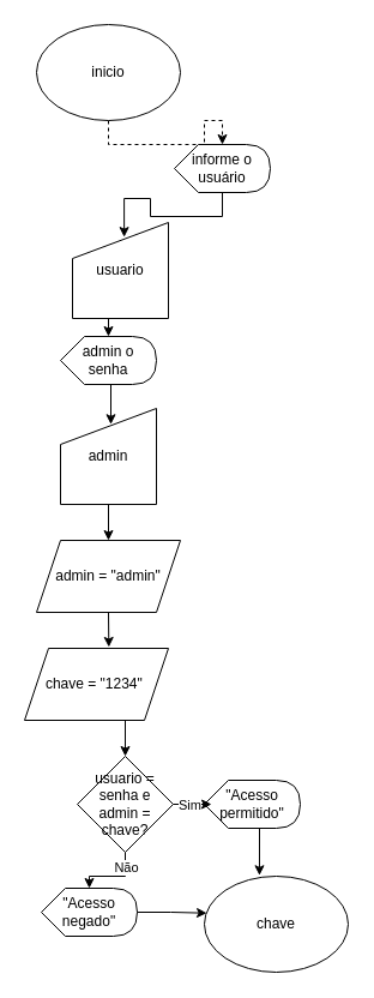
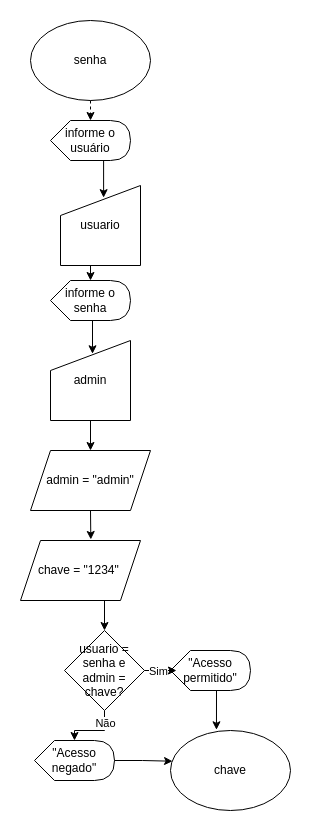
  <mxCell id="0" />
  <mxCell id="1" parent="0" />
- <mxCell id="2" value="inicio" style="ellipse;whiteSpace=wrap;html=1;" vertex="1" parent="1"><mxGeometry x="30" y="20" width="120" height="80" as="geometry" /></mxCell>
- <mxCell id="3" value="informe o usuário" style="shape=display;whiteSpace=wrap;html=1;" vertex="1" parent="1"><mxGeometry x="145" y="120" width="80" height="40" as="geometry" /></mxCell>
+ <mxCell id="2" value="senha" style="ellipse;whiteSpace=wrap;html=1;" vertex="1" parent="1"><mxGeometry x="30" y="20" width="120" height="80" as="geometry" /></mxCell>
+ <mxCell id="3" value="informe o usuário" style="shape=display;whiteSpace=wrap;html=1;" vertex="1" parent="1"><mxGeometry x="50" y="120" width="80" height="40" as="geometry" /></mxCell>
  <mxCell id="4" value="usuario" style="shape=manualInput;whiteSpace=wrap;html=1;" vertex="1" parent="1"><mxGeometry x="60" y="185" width="80" height="80" as="geometry" /></mxCell>
- <mxCell id="5" value="admin o senha" style="shape=display;whiteSpace=wrap;html=1;" vertex="1" parent="1"><mxGeometry x="50" y="280" width="80" height="40" as="geometry" /></mxCell>
+ <mxCell id="5" value="informe o senha" style="shape=display;whiteSpace=wrap;html=1;" vertex="1" parent="1"><mxGeometry x="50" y="280" width="80" height="40" as="geometry" /></mxCell>
  <mxCell id="6" style="edgeStyle=orthogonalEdgeStyle;rounded=0;orthogonalLoop=1;jettySize=auto;html=1;exitX=0.5;exitY=1;exitDx=0;exitDy=0;entryX=0.5;entryY=0;entryDx=0;entryDy=0;" edge="1" parent="1" source="7" target="12"><mxGeometry relative="1" as="geometry" /></mxCell>
  <mxCell id="7" value="admin" style="shape=manualInput;whiteSpace=wrap;html=1;" vertex="1" parent="1"><mxGeometry x="50" y="340" width="80" height="80" as="geometry" /></mxCell>
  <mxCell id="8" style="edgeStyle=orthogonalEdgeStyle;rounded=0;orthogonalLoop=1;jettySize=auto;html=1;exitX=0.5;exitY=1;exitDx=0;exitDy=0;entryX=0;entryY=0;entryDx=40;entryDy=0;entryPerimeter=0;dashed=1;" edge="1" parent="1" source="2" target="3"><mxGeometry relative="1" as="geometry" /></mxCell>
  <mxCell id="9" style="edgeStyle=orthogonalEdgeStyle;rounded=0;orthogonalLoop=1;jettySize=auto;html=1;exitX=0;exitY=0;exitDx=40;exitDy=40;exitPerimeter=0;entryX=0.539;entryY=0.152;entryDx=0;entryDy=0;entryPerimeter=0;" edge="1" parent="1" source="3" target="4"><mxGeometry relative="1" as="geometry" /></mxCell>
  <mxCell id="10" style="edgeStyle=orthogonalEdgeStyle;rounded=0;orthogonalLoop=1;jettySize=auto;html=1;exitX=0.5;exitY=1;exitDx=0;exitDy=0;entryX=0;entryY=0;entryDx=40;entryDy=0;entryPerimeter=0;" edge="1" parent="1" source="4" target="5"><mxGeometry relative="1" as="geometry" /></mxCell>
  <mxCell id="11" style="edgeStyle=orthogonalEdgeStyle;rounded=0;orthogonalLoop=1;jettySize=auto;html=1;exitX=0;exitY=0;exitDx=40;exitDy=40;exitPerimeter=0;entryX=0.525;entryY=0.166;entryDx=0;entryDy=0;entryPerimeter=0;" edge="1" parent="1" source="5" target="7"><mxGeometry relative="1" as="geometry" /></mxCell>
  <mxCell id="12" value="admin = &quot;admin&quot;" style="shape=parallelogram;perimeter=parallelogramPerimeter;whiteSpace=wrap;html=1;fixedSize=1;" vertex="1" parent="1"><mxGeometry x="30" y="450" width="120" height="60" as="geometry" /></mxCell>
  <mxCell id="13" style="edgeStyle=orthogonalEdgeStyle;rounded=0;orthogonalLoop=1;jettySize=auto;html=1;exitX=0.5;exitY=1;exitDx=0;exitDy=0;entryX=0.5;entryY=0;entryDx=0;entryDy=0;" edge="1" parent="1" source="14" target="16"><mxGeometry relative="1" as="geometry" /></mxCell>
  <mxCell id="14" value="chave = &quot;1234&quot;&amp;nbsp;" style="shape=parallelogram;perimeter=parallelogramPerimeter;whiteSpace=wrap;html=1;fixedSize=1;" vertex="1" parent="1"><mxGeometry x="20" y="540" width="120" height="60" as="geometry" /></mxCell>
  <mxCell id="15" style="edgeStyle=orthogonalEdgeStyle;rounded=0;orthogonalLoop=1;jettySize=auto;html=1;exitX=0.5;exitY=1;exitDx=0;exitDy=0;entryX=0.586;entryY=-0.017;entryDx=0;entryDy=0;entryPerimeter=0;" edge="1" parent="1" source="12" target="14"><mxGeometry relative="1" as="geometry" /></mxCell>
  <mxCell id="16" value="usuario = senha e admin = chave?" style="rhombus;whiteSpace=wrap;html=1;" vertex="1" parent="1"><mxGeometry x="64" y="630" width="80" height="80" as="geometry" /></mxCell>
  <mxCell id="17" value="&quot;Acesso negado&quot;" style="shape=display;whiteSpace=wrap;html=1;" vertex="1" parent="1"><mxGeometry x="34" y="740" width="80" height="40" as="geometry" /></mxCell>
  <mxCell id="18" value="&quot;Acesso permitido&quot;" style="shape=display;whiteSpace=wrap;html=1;" vertex="1" parent="1"><mxGeometry x="170" y="650" width="80" height="40" as="geometry" /></mxCell>
  <mxCell id="19" style="edgeStyle=orthogonalEdgeStyle;rounded=0;orthogonalLoop=1;jettySize=auto;html=1;exitX=0.5;exitY=1;exitDx=0;exitDy=0;entryX=0;entryY=0;entryDx=40;entryDy=0;entryPerimeter=0;" edge="1" parent="1" source="16" target="17"><mxGeometry relative="1" as="geometry" /></mxCell>
  <mxCell id="20" value="Não" style="edgeLabel;html=1;align=center;verticalAlign=middle;resizable=0;points=[];" vertex="1" connectable="0" parent="19"><mxGeometry x="-0.591" relative="1" as="geometry"><mxPoint as="offset" /></mxGeometry></mxCell>
  <mxCell id="21" style="edgeStyle=orthogonalEdgeStyle;rounded=0;orthogonalLoop=1;jettySize=auto;html=1;exitX=1;exitY=0.5;exitDx=0;exitDy=0;entryX=0.075;entryY=0.482;entryDx=0;entryDy=0;entryPerimeter=0;" edge="1" parent="1" source="16" target="18"><mxGeometry relative="1" as="geometry" /></mxCell>
  <mxCell id="22" value="Sim" style="edgeLabel;html=1;align=center;verticalAlign=middle;resizable=0;points=[];" vertex="1" connectable="0" parent="21"><mxGeometry x="-0.208" relative="1" as="geometry"><mxPoint as="offset" /></mxGeometry></mxCell>
  <mxCell id="23" value="chave" style="ellipse;whiteSpace=wrap;html=1;" vertex="1" parent="1"><mxGeometry x="170" y="730" width="120" height="80" as="geometry" /></mxCell>
  <mxCell id="24" style="edgeStyle=orthogonalEdgeStyle;rounded=0;orthogonalLoop=1;jettySize=auto;html=1;exitX=0;exitY=0;exitDx=40;exitDy=40;exitPerimeter=0;entryX=0.383;entryY=-0.009;entryDx=0;entryDy=0;entryPerimeter=0;" edge="1" parent="1" source="18" target="23"><mxGeometry relative="1" as="geometry" /></mxCell>
  <mxCell id="25" style="edgeStyle=orthogonalEdgeStyle;rounded=0;orthogonalLoop=1;jettySize=auto;html=1;exitX=1;exitY=0.5;exitDx=0;exitDy=0;exitPerimeter=0;entryX=0.017;entryY=0.384;entryDx=0;entryDy=0;entryPerimeter=0;" edge="1" parent="1" source="17" target="23"><mxGeometry relative="1" as="geometry" /></mxCell>
